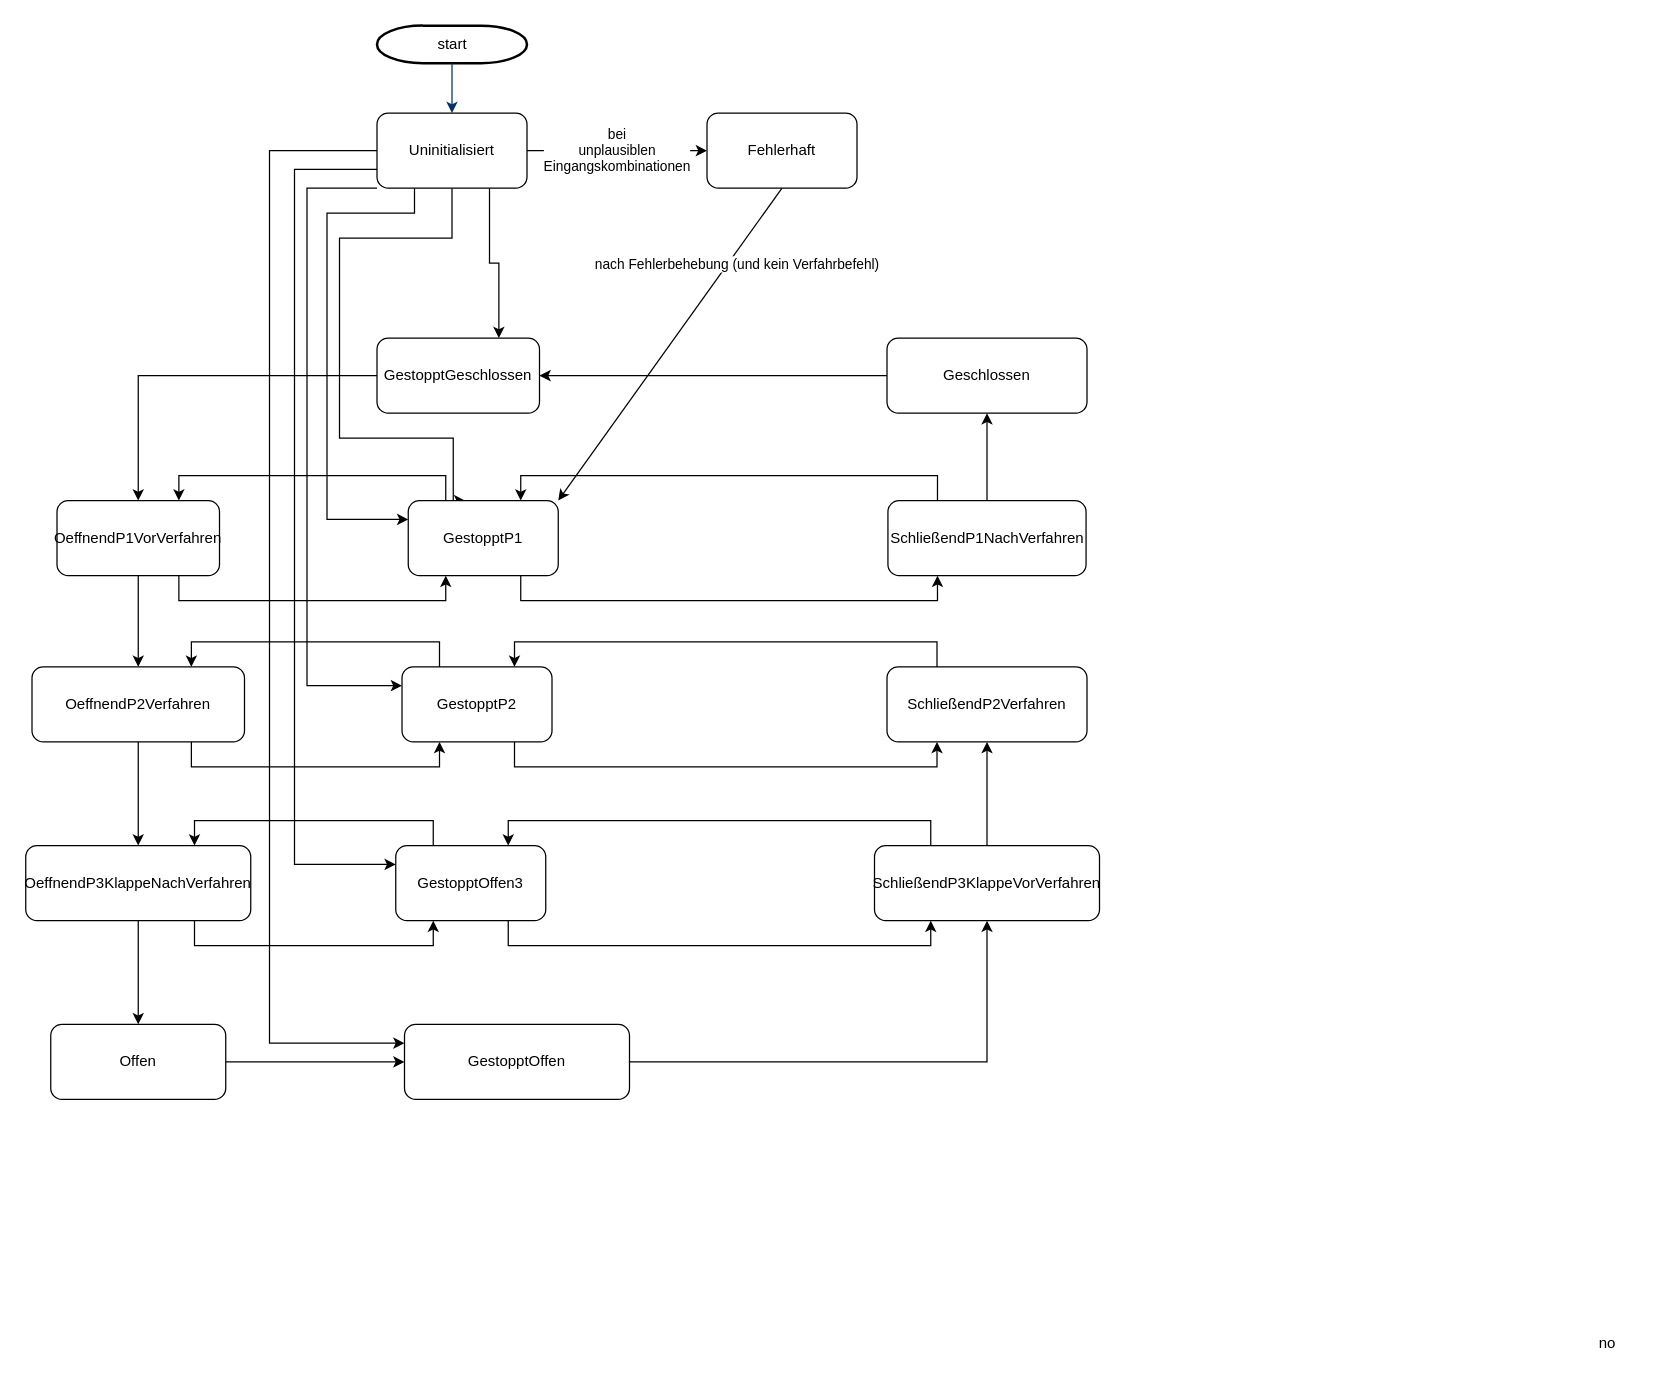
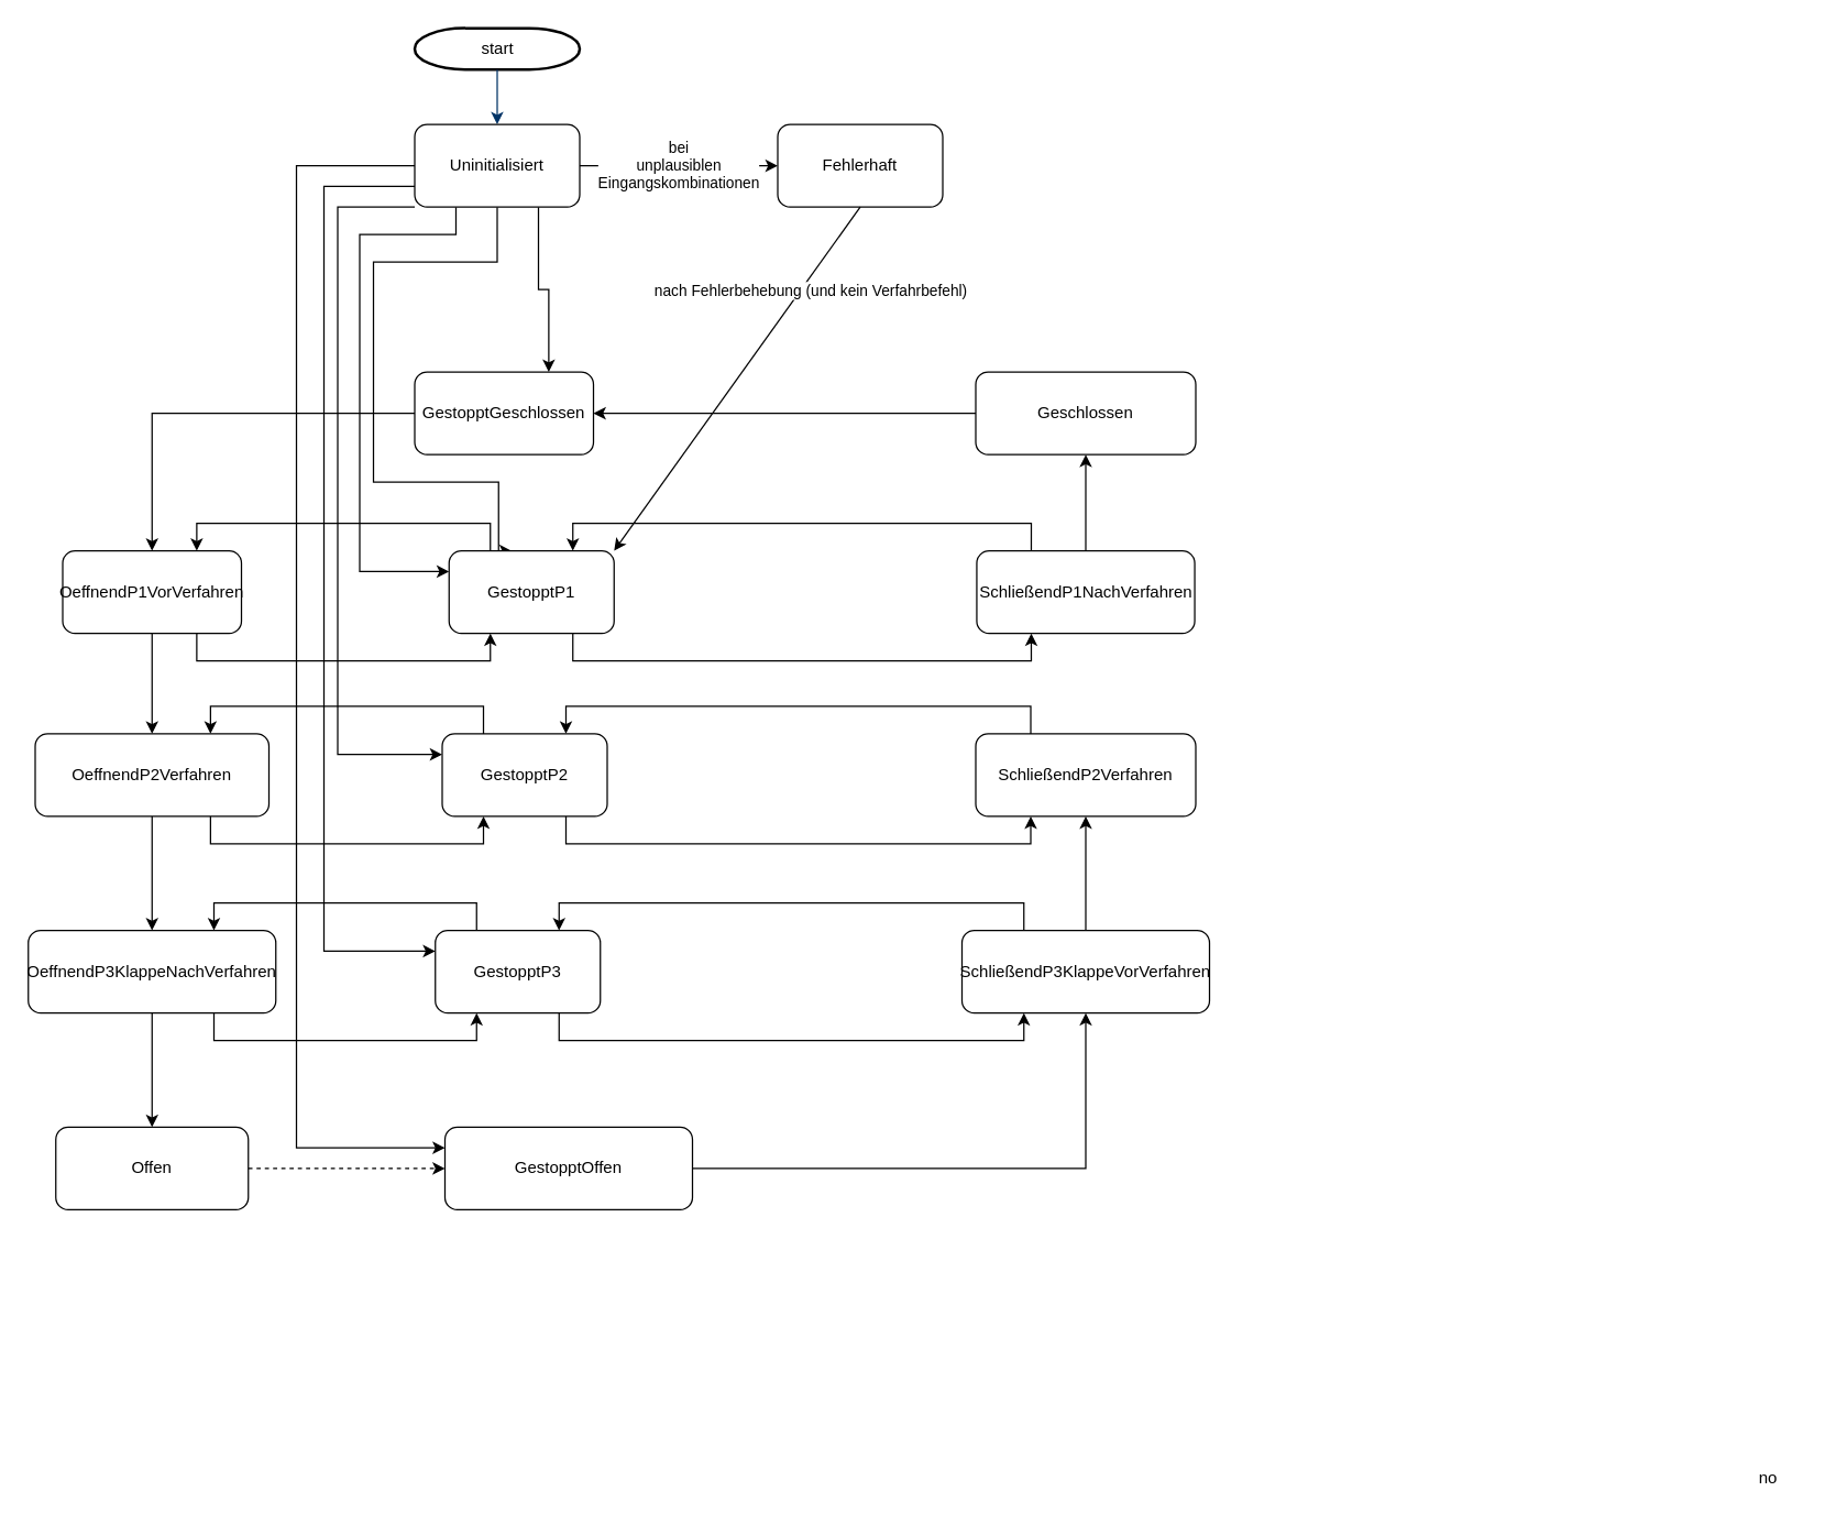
  <mxCell id="0" />
  <mxCell id="1" parent="0" />
  <mxCell id="2" style="edgeStyle=orthogonalEdgeStyle;rounded=0;orthogonalLoop=1;jettySize=auto;html=1;exitX=0;exitY=0.5;exitDx=0;exitDy=0;entryX=1;entryY=0.5;entryDx=0;entryDy=0;" edge="1" parent="1" source="3" target="47"><mxGeometry relative="1" as="geometry" /></mxCell>
  <mxCell id="3" value="Geschlossen" style="rounded=1;whiteSpace=wrap;html=1;" vertex="1" parent="1"><mxGeometry x="709" y="270" width="160" height="60" as="geometry" /></mxCell>
  <mxCell id="4" value="start" style="shape=mxgraph.flowchart.terminator;strokeWidth=2;gradientColor=none;gradientDirection=north;fontStyle=0;html=1;" parent="1" vertex="1"><mxGeometry x="301" y="20" width="120" height="30" as="geometry" /></mxCell>
  <mxCell id="5" style="fontStyle=1;strokeColor=#003366;strokeWidth=1;html=1;entryX=0.5;entryY=0;entryDx=0;entryDy=0;" parent="1" source="4" target="17" edge="1"><mxGeometry relative="1" as="geometry"><mxPoint x="361" y="90" as="targetPoint" /></mxGeometry></mxCell>
  <mxCell id="6" value="no" style="text;fontStyle=0;html=1;strokeColor=none;gradientColor=none;fillColor=none;strokeWidth=2;align=center;" parent="1" vertex="1"><mxGeometry x="1265" y="1060" width="40" height="26" as="geometry" /></mxCell>
  <mxCell id="7" value="" style="edgeStyle=orthogonalEdgeStyle;rounded=0;orthogonalLoop=1;jettySize=auto;html=1;entryX=0.38;entryY=0;entryDx=0;entryDy=0;entryPerimeter=0;exitX=0.5;exitY=1;exitDx=0;exitDy=0;" edge="1" parent="1" source="17" target="10"><mxGeometry relative="1" as="geometry"><mxPoint x="341" y="220" as="sourcePoint" /><Array as="points"><mxPoint x="361" y="190" /><mxPoint x="271" y="190" /><mxPoint x="271" y="350" /><mxPoint x="362" y="350" /></Array></mxGeometry></mxCell>
  <mxCell id="8" style="edgeStyle=orthogonalEdgeStyle;rounded=0;orthogonalLoop=1;jettySize=auto;html=1;exitX=0.25;exitY=0;exitDx=0;exitDy=0;entryX=0.75;entryY=0;entryDx=0;entryDy=0;" edge="1" parent="1" source="10" target="28"><mxGeometry relative="1" as="geometry" /></mxCell>
  <mxCell id="9" style="edgeStyle=orthogonalEdgeStyle;rounded=0;orthogonalLoop=1;jettySize=auto;html=1;exitX=0.75;exitY=1;exitDx=0;exitDy=0;entryX=0.25;entryY=1;entryDx=0;entryDy=0;" edge="1" parent="1" source="10" target="38"><mxGeometry relative="1" as="geometry" /></mxCell>
  <mxCell id="10" value="GestopptP1" style="rounded=1;whiteSpace=wrap;html=1;points=[[0,0,0,0,0],[0,0.25,0,0,0],[0,0.5,0,0,0],[0,0.75,0,0,0],[0,1,0,0,0],[0.25,0,0,0,0],[0.25,1,0,0,0],[0.38,0,0,0,0],[0.5,0,0,0,0],[0.5,1,0,0,0],[0.62,0,0,0,0],[0.75,0,0,0,0],[0.75,1,0,0,0],[1,0,0,0,0],[1,0.25,0,0,0],[1,0.5,0,0,0],[1,0.75,0,0,0],[1,1,0,0,0]];" vertex="1" parent="1"><mxGeometry x="326" y="400" width="120" height="60" as="geometry" /></mxCell>
  <mxCell id="11" value="bei&lt;br&gt;unplausiblen&lt;br&gt;Eingangskombinationen" style="edgeStyle=orthogonalEdgeStyle;rounded=0;orthogonalLoop=1;jettySize=auto;html=1;exitX=1;exitY=0.5;exitDx=0;exitDy=0;entryX=0;entryY=0.5;entryDx=0;entryDy=0;" edge="1" parent="1" source="17" target="18"><mxGeometry relative="1" as="geometry" /></mxCell>
  <mxCell id="12" style="edgeStyle=orthogonalEdgeStyle;rounded=0;orthogonalLoop=1;jettySize=auto;html=1;exitX=0.75;exitY=1;exitDx=0;exitDy=0;entryX=0.75;entryY=0;entryDx=0;entryDy=0;" edge="1" parent="1" source="17" target="47"><mxGeometry relative="1" as="geometry" /></mxCell>
  <mxCell id="13" style="edgeStyle=orthogonalEdgeStyle;rounded=0;orthogonalLoop=1;jettySize=auto;html=1;exitX=0.25;exitY=1;exitDx=0;exitDy=0;entryX=0;entryY=0.25;entryDx=0;entryDy=0;entryPerimeter=0;" edge="1" parent="1" source="17" target="10"><mxGeometry relative="1" as="geometry"><mxPoint x="241" y="190" as="targetPoint" /><Array as="points"><mxPoint x="331" y="170" /><mxPoint x="261" y="170" /><mxPoint x="261" y="415" /></Array></mxGeometry></mxCell>
  <mxCell id="14" style="edgeStyle=orthogonalEdgeStyle;rounded=0;orthogonalLoop=1;jettySize=auto;html=1;exitX=0;exitY=1;exitDx=0;exitDy=0;entryX=0;entryY=0.25;entryDx=0;entryDy=0;" edge="1" parent="1" source="17" target="42"><mxGeometry relative="1" as="geometry"><Array as="points"><mxPoint x="245" y="150" /><mxPoint x="245" y="548" /></Array></mxGeometry></mxCell>
  <mxCell id="15" style="edgeStyle=orthogonalEdgeStyle;rounded=0;orthogonalLoop=1;jettySize=auto;html=1;exitX=0;exitY=0.75;exitDx=0;exitDy=0;entryX=0;entryY=0.25;entryDx=0;entryDy=0;" edge="1" parent="1" source="17" target="45"><mxGeometry relative="1" as="geometry"><Array as="points"><mxPoint x="235" y="135" /><mxPoint x="235" y="691" /></Array></mxGeometry></mxCell>
  <mxCell id="16" style="edgeStyle=orthogonalEdgeStyle;rounded=0;orthogonalLoop=1;jettySize=auto;html=1;exitX=0;exitY=0.5;exitDx=0;exitDy=0;entryX=0;entryY=0.25;entryDx=0;entryDy=0;" edge="1" parent="1" source="17" target="48"><mxGeometry relative="1" as="geometry"><Array as="points"><mxPoint x="215" y="120" /><mxPoint x="215" y="834" /></Array></mxGeometry></mxCell>
  <mxCell id="17" value="Uninitialisiert" style="rounded=1;whiteSpace=wrap;html=1;" vertex="1" parent="1"><mxGeometry x="301" y="90" width="120" height="60" as="geometry" /></mxCell>
  <mxCell id="18" value="Fehlerhaft" style="rounded=1;whiteSpace=wrap;html=1;" vertex="1" parent="1"><mxGeometry x="565" y="90" width="120" height="60" as="geometry" /></mxCell>
  <mxCell id="19" value="nach Fehlerbehebung (und kein Verfahrbefehl)" style="endArrow=classic;html=1;rounded=0;entryX=1;entryY=0;entryDx=0;entryDy=0;exitX=0.5;exitY=1;exitDx=0;exitDy=0;" edge="1" parent="1" source="18" target="10"><mxGeometry x="-0.536" y="6" width="50" height="50" relative="1" as="geometry"><mxPoint x="601" y="290" as="sourcePoint" /><mxPoint x="651" y="240" as="targetPoint" /><mxPoint as="offset" /></mxGeometry></mxCell>
  <mxCell id="20" style="edgeStyle=orthogonalEdgeStyle;rounded=0;orthogonalLoop=1;jettySize=auto;html=1;exitX=0.5;exitY=1;exitDx=0;exitDy=0;entryX=0.5;entryY=0;entryDx=0;entryDy=0;" edge="1" parent="1" source="22" target="31"><mxGeometry relative="1" as="geometry"><mxPoint x="110" y="643" as="sourcePoint" /></mxGeometry></mxCell>
  <mxCell id="21" style="edgeStyle=orthogonalEdgeStyle;rounded=0;orthogonalLoop=1;jettySize=auto;html=1;exitX=0.75;exitY=1;exitDx=0;exitDy=0;entryX=0.25;entryY=1;entryDx=0;entryDy=0;" edge="1" parent="1" source="22" target="42"><mxGeometry relative="1" as="geometry" /></mxCell>
  <mxCell id="22" value="OeffnendP2Verfahren" style="rounded=1;whiteSpace=wrap;html=1;" vertex="1" parent="1"><mxGeometry x="25" y="533" width="170" height="60" as="geometry" /></mxCell>
  <mxCell id="23" style="edgeStyle=orthogonalEdgeStyle;rounded=0;orthogonalLoop=1;jettySize=auto;html=1;exitX=1;exitY=0.5;exitDx=0;exitDy=0;entryX=0.5;entryY=1;entryDx=0;entryDy=0;" edge="1" parent="1" source="48" target="34"><mxGeometry relative="1" as="geometry" /></mxCell>
- <mxCell id="24" style="edgeStyle=orthogonalEdgeStyle;rounded=0;orthogonalLoop=1;jettySize=auto;html=1;exitX=1;exitY=0.5;exitDx=0;exitDy=0;entryX=0;entryY=0.5;entryDx=0;entryDy=0;" edge="1" parent="1" source="25" target="48"><mxGeometry relative="1" as="geometry" /></mxCell>
+ <mxCell id="24" style="edgeStyle=orthogonalEdgeStyle;rounded=0;orthogonalLoop=1;jettySize=auto;html=1;exitX=1;exitY=0.5;exitDx=0;exitDy=0;entryX=0;entryY=0.5;entryDx=0;entryDy=0;dashed=1;" edge="1" parent="1" source="25" target="48"><mxGeometry relative="1" as="geometry" /></mxCell>
  <mxCell id="25" value="Offen" style="rounded=1;whiteSpace=wrap;html=1;" vertex="1" parent="1"><mxGeometry x="40" y="819" width="140" height="60" as="geometry" /></mxCell>
  <mxCell id="26" style="edgeStyle=orthogonalEdgeStyle;rounded=0;orthogonalLoop=1;jettySize=auto;html=1;exitX=0.5;exitY=1;exitDx=0;exitDy=0;entryX=0.5;entryY=0;entryDx=0;entryDy=0;" edge="1" parent="1" source="28" target="22"><mxGeometry relative="1" as="geometry" /></mxCell>
  <mxCell id="27" style="edgeStyle=orthogonalEdgeStyle;rounded=0;orthogonalLoop=1;jettySize=auto;html=1;exitX=0.75;exitY=1;exitDx=0;exitDy=0;entryX=0.25;entryY=1;entryDx=0;entryDy=0;" edge="1" parent="1" source="28" target="10"><mxGeometry relative="1" as="geometry" /></mxCell>
  <mxCell id="28" value="OeffnendP1VorVerfahren" style="rounded=1;whiteSpace=wrap;html=1;" vertex="1" parent="1"><mxGeometry x="45" y="400" width="130" height="60" as="geometry" /></mxCell>
  <mxCell id="29" style="edgeStyle=orthogonalEdgeStyle;rounded=0;orthogonalLoop=1;jettySize=auto;html=1;exitX=0.5;exitY=1;exitDx=0;exitDy=0;" edge="1" parent="1" source="31" target="25"><mxGeometry relative="1" as="geometry" /></mxCell>
  <mxCell id="30" style="edgeStyle=orthogonalEdgeStyle;rounded=0;orthogonalLoop=1;jettySize=auto;html=1;exitX=0.75;exitY=1;exitDx=0;exitDy=0;entryX=0.25;entryY=1;entryDx=0;entryDy=0;" edge="1" parent="1" source="31" target="45"><mxGeometry relative="1" as="geometry"><mxPoint x="265" y="666" as="targetPoint" /></mxGeometry></mxCell>
  <mxCell id="31" value="OeffnendP3KlappeNachVerfahren" style="rounded=1;whiteSpace=wrap;html=1;" vertex="1" parent="1"><mxGeometry x="20" y="676" width="180" height="60" as="geometry" /></mxCell>
  <mxCell id="32" style="edgeStyle=orthogonalEdgeStyle;rounded=0;orthogonalLoop=1;jettySize=auto;html=1;exitX=0.5;exitY=0;exitDx=0;exitDy=0;entryX=0.5;entryY=1;entryDx=0;entryDy=0;" edge="1" parent="1" source="34" target="36"><mxGeometry relative="1" as="geometry"><mxPoint x="789" y="643" as="targetPoint" /><Array as="points" /></mxGeometry></mxCell>
  <mxCell id="33" style="edgeStyle=orthogonalEdgeStyle;rounded=0;orthogonalLoop=1;jettySize=auto;html=1;exitX=0.25;exitY=0;exitDx=0;exitDy=0;entryX=0.75;entryY=0;entryDx=0;entryDy=0;" edge="1" parent="1" source="34" target="45"><mxGeometry relative="1" as="geometry" /></mxCell>
  <mxCell id="34" value="SchließendP3KlappeVorVerfahren" style="rounded=1;whiteSpace=wrap;html=1;" vertex="1" parent="1"><mxGeometry x="699" y="676" width="180" height="60" as="geometry" /></mxCell>
  <mxCell id="35" style="edgeStyle=orthogonalEdgeStyle;rounded=0;orthogonalLoop=1;jettySize=auto;html=1;exitX=0.25;exitY=0;exitDx=0;exitDy=0;entryX=0.75;entryY=0;entryDx=0;entryDy=0;" edge="1" parent="1" source="36" target="42"><mxGeometry relative="1" as="geometry" /></mxCell>
  <mxCell id="36" value="SchließendP2Verfahren" style="rounded=1;whiteSpace=wrap;html=1;" vertex="1" parent="1"><mxGeometry x="709" y="533" width="160" height="60" as="geometry" /></mxCell>
  <mxCell id="37" style="edgeStyle=orthogonalEdgeStyle;rounded=0;orthogonalLoop=1;jettySize=auto;html=1;exitX=0.25;exitY=0;exitDx=0;exitDy=0;entryX=0.75;entryY=0;entryDx=0;entryDy=0;entryPerimeter=0;" edge="1" parent="1" source="38" target="10"><mxGeometry relative="1" as="geometry"><mxPoint x="471" y="400" as="targetPoint" /></mxGeometry></mxCell>
  <mxCell id="38" value="SchließendP1NachVerfahren" style="rounded=1;whiteSpace=wrap;html=1;" vertex="1" parent="1"><mxGeometry x="709.75" y="400" width="158.5" height="60" as="geometry" /></mxCell>
  <mxCell id="39" value="" style="endArrow=classic;html=1;rounded=0;exitX=0.5;exitY=0;exitDx=0;exitDy=0;entryX=0.5;entryY=1;entryDx=0;entryDy=0;" edge="1" parent="1" source="38" target="3"><mxGeometry width="50" height="50" relative="1" as="geometry"><mxPoint x="819" y="462" as="sourcePoint" /><mxPoint x="869" y="412" as="targetPoint" /></mxGeometry></mxCell>
  <mxCell id="40" style="edgeStyle=orthogonalEdgeStyle;rounded=0;orthogonalLoop=1;jettySize=auto;html=1;exitX=0.75;exitY=1;exitDx=0;exitDy=0;entryX=0.25;entryY=1;entryDx=0;entryDy=0;" edge="1" parent="1" source="42" target="36"><mxGeometry relative="1" as="geometry" /></mxCell>
  <mxCell id="41" style="edgeStyle=orthogonalEdgeStyle;rounded=0;orthogonalLoop=1;jettySize=auto;html=1;exitX=0.25;exitY=0;exitDx=0;exitDy=0;entryX=0.75;entryY=0;entryDx=0;entryDy=0;" edge="1" parent="1" source="42" target="22"><mxGeometry relative="1" as="geometry" /></mxCell>
  <mxCell id="42" value="GestopptP2" style="rounded=1;whiteSpace=wrap;html=1;" vertex="1" parent="1"><mxGeometry x="321" y="533" width="120" height="60" as="geometry" /></mxCell>
  <mxCell id="43" style="edgeStyle=orthogonalEdgeStyle;rounded=0;orthogonalLoop=1;jettySize=auto;html=1;exitX=0.25;exitY=0;exitDx=0;exitDy=0;entryX=0.75;entryY=0;entryDx=0;entryDy=0;" edge="1" parent="1" source="45" target="31"><mxGeometry relative="1" as="geometry" /></mxCell>
  <mxCell id="44" style="edgeStyle=orthogonalEdgeStyle;rounded=0;orthogonalLoop=1;jettySize=auto;html=1;exitX=0.75;exitY=1;exitDx=0;exitDy=0;entryX=0.25;entryY=1;entryDx=0;entryDy=0;" edge="1" parent="1" source="45" target="34"><mxGeometry relative="1" as="geometry" /></mxCell>
- <mxCell id="45" value="GestopptOffen3" style="rounded=1;whiteSpace=wrap;html=1;" vertex="1" parent="1"><mxGeometry x="316" y="676" width="120" height="60" as="geometry" /></mxCell>
+ <mxCell id="45" value="GestopptP3" style="rounded=1;whiteSpace=wrap;html=1;" vertex="1" parent="1"><mxGeometry x="316" y="676" width="120" height="60" as="geometry" /></mxCell>
  <mxCell id="46" style="edgeStyle=orthogonalEdgeStyle;rounded=0;orthogonalLoop=1;jettySize=auto;html=1;exitX=0;exitY=0.5;exitDx=0;exitDy=0;entryX=0.5;entryY=0;entryDx=0;entryDy=0;" edge="1" parent="1" source="47" target="28"><mxGeometry relative="1" as="geometry" /></mxCell>
  <mxCell id="47" value="GestopptGeschlossen" style="rounded=1;whiteSpace=wrap;html=1;" vertex="1" parent="1"><mxGeometry x="301" y="270" width="130" height="60" as="geometry" /></mxCell>
  <mxCell id="48" value="GestopptOffen" style="rounded=1;whiteSpace=wrap;html=1;" vertex="1" parent="1"><mxGeometry x="323" y="819" width="180" height="60" as="geometry" /></mxCell>
